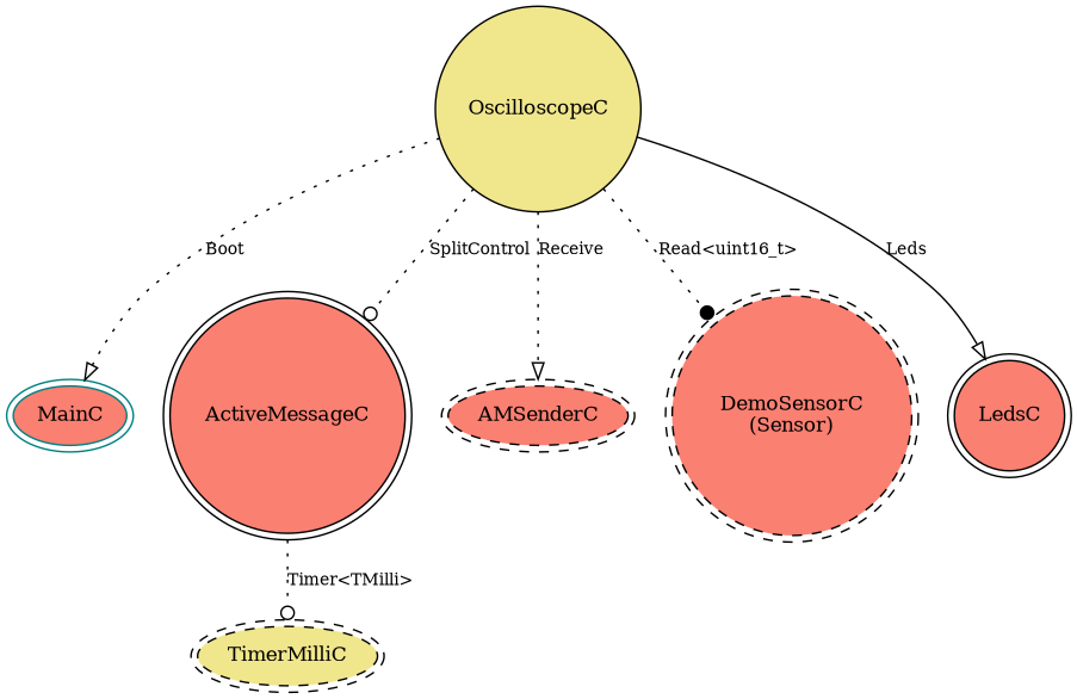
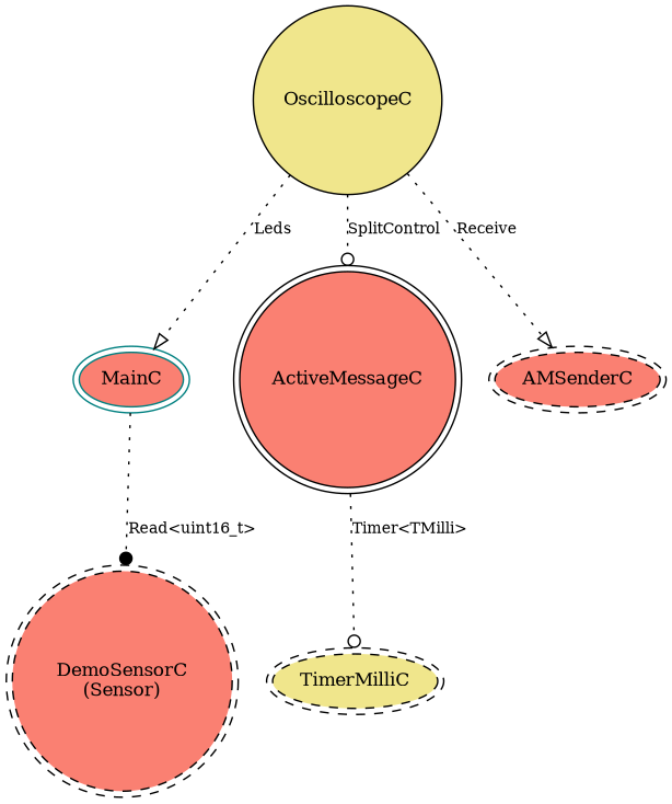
  digraph {
    node [color=black fillcolor=salmon fontsize=12 shape=circle style=filled peripheries=2]
    edge [arrowhead=onormal fontsize=10 style=dotted]
    OscilloscopeC [fillcolor=khaki peripheries=""]
    MainC [color=teal shape=ellipse]
    ActiveMessageC
    n4 [label=AMSenderC shape=ellipse style="dashed,filled"]
    n5 [label="DemoSensorC\n(Sensor)" style="dashed,filled"]
-   LedsC
    n7 [fillcolor=khaki label=TimerMilliC shape=ellipse style="dashed,filled"]
-   OscilloscopeC -> MainC [label=Boot]
+   OscilloscopeC -> MainC [label=Leds]
    OscilloscopeC -> ActiveMessageC [arrowhead=odot label=SplitControl]
    OscilloscopeC -> n4 [label=Receive]
-   OscilloscopeC -> n5 [arrowhead=dot label="Read<uint16_t>"]
-   OscilloscopeC -> LedsC [label=Leds style=solid]
+   MainC -> n5 [arrowhead=dot label="Read<uint16_t>"]
    ActiveMessageC -> n7 [arrowhead=odot label="Timer<TMilli>"]
  }
